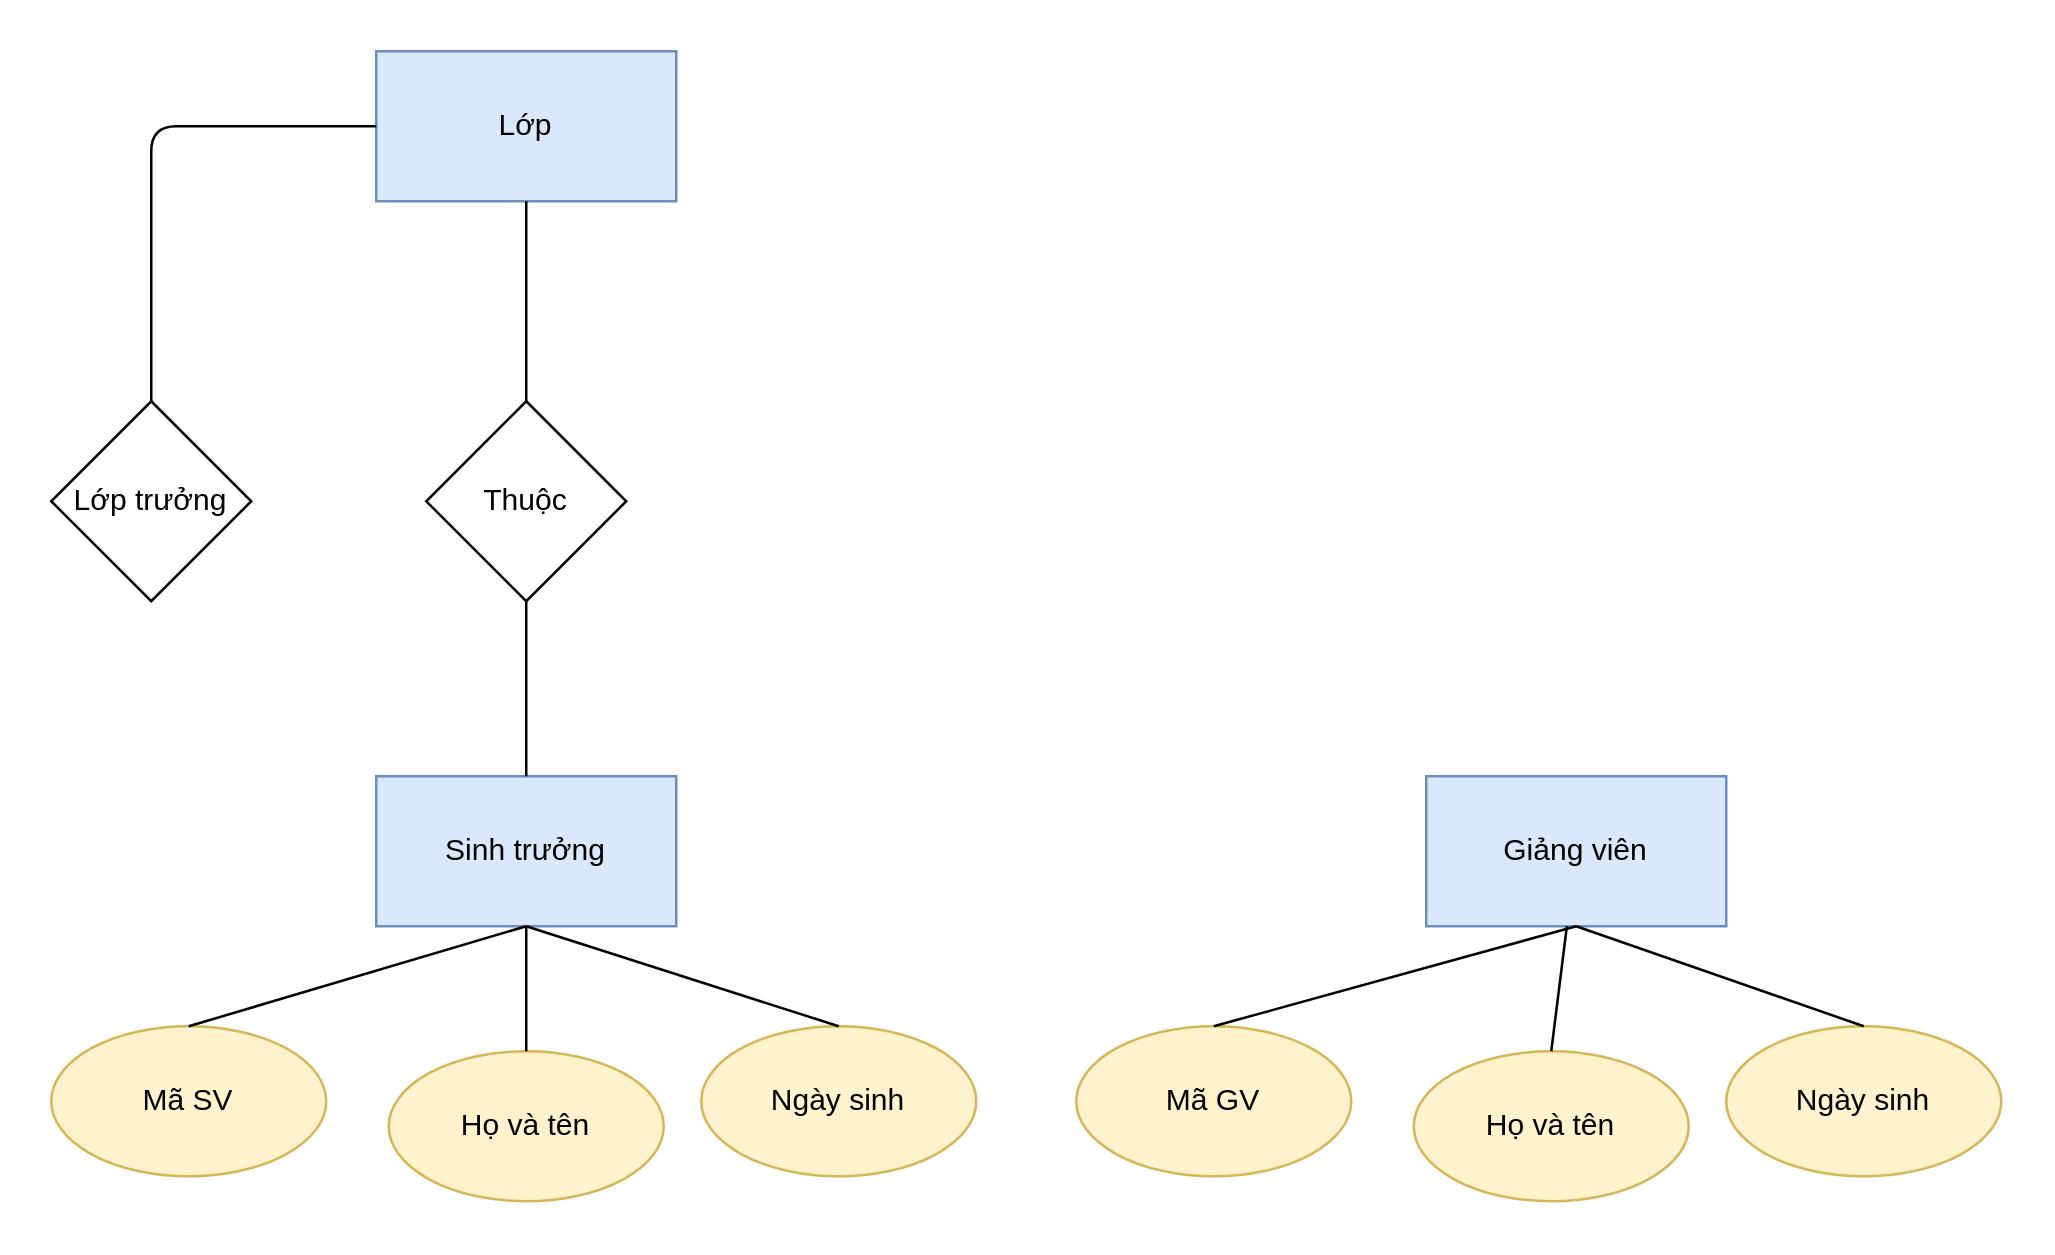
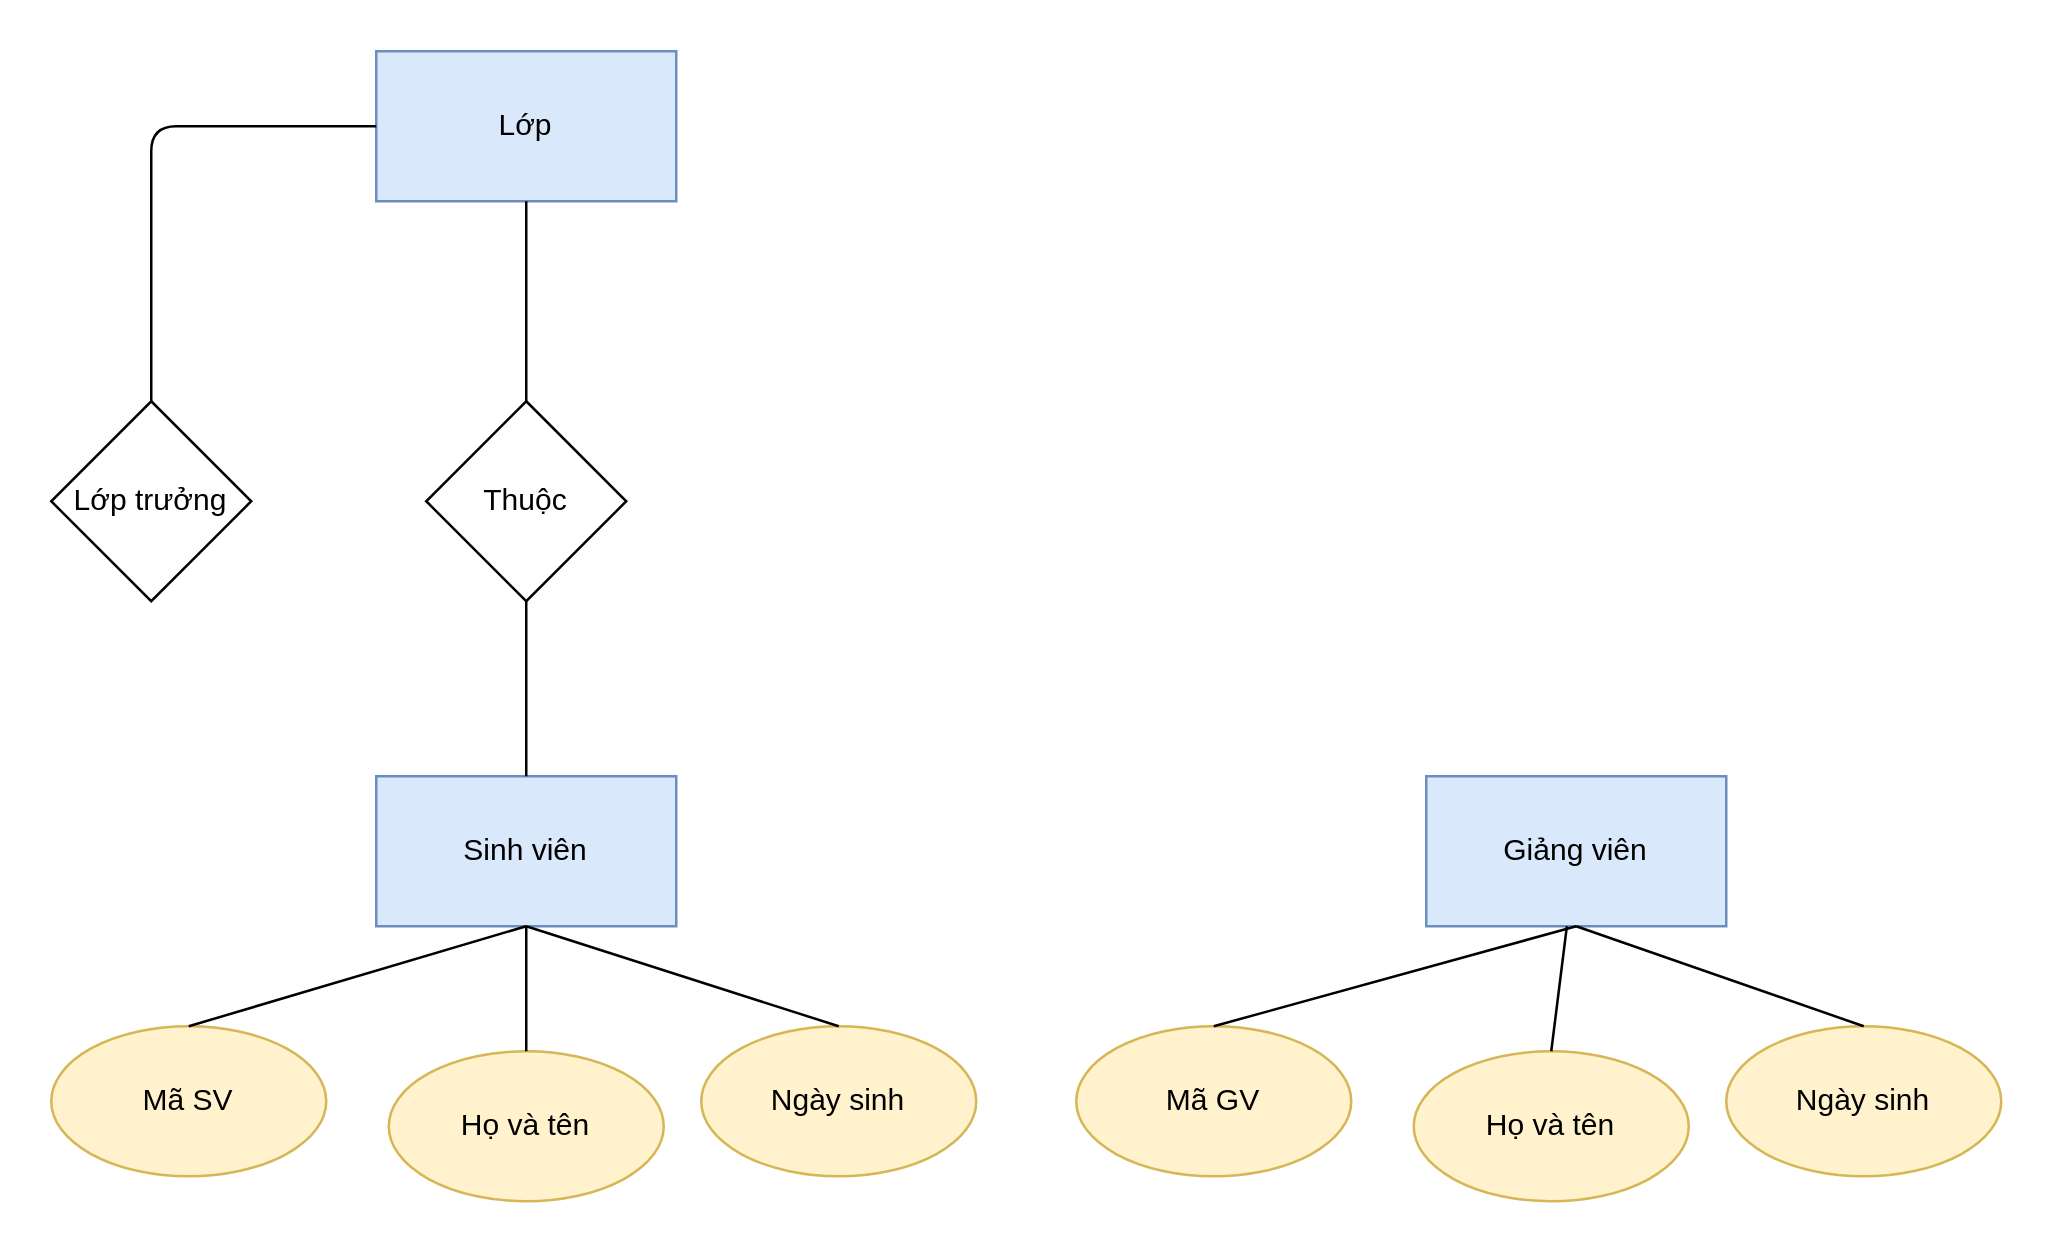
  <mxCell id="0" />
  <mxCell id="1" parent="0" />
- <mxCell id="2" value="Sinh trưởng" style="rounded=0;whiteSpace=wrap;html=1;fillColor=#dae8fc;strokeColor=#6c8ebf;" vertex="1" parent="1"><mxGeometry x="150" y="310" width="120" height="60" as="geometry" /></mxCell>
+ <mxCell id="2" value="Sinh viên" style="rounded=0;whiteSpace=wrap;html=1;fillColor=#dae8fc;strokeColor=#6c8ebf;" vertex="1" parent="1"><mxGeometry x="150" y="310" width="120" height="60" as="geometry" /></mxCell>
  <mxCell id="3" value="Giảng viên" style="rounded=0;whiteSpace=wrap;html=1;fillColor=#dae8fc;strokeColor=#6c8ebf;" vertex="1" parent="1"><mxGeometry x="570" y="310" width="120" height="60" as="geometry" /></mxCell>
  <mxCell id="4" value="Mã GV" style="ellipse;whiteSpace=wrap;html=1;fillColor=#fff2cc;strokeColor=#d6b656;" vertex="1" parent="1"><mxGeometry x="430" y="410" width="110" height="60" as="geometry" /></mxCell>
  <mxCell id="5" value="Họ và tên" style="ellipse;whiteSpace=wrap;html=1;fillColor=#fff2cc;strokeColor=#d6b656;" vertex="1" parent="1"><mxGeometry x="565" y="420" width="110" height="60" as="geometry" /></mxCell>
  <mxCell id="6" value="Ngày sinh" style="ellipse;whiteSpace=wrap;html=1;fillColor=#fff2cc;strokeColor=#d6b656;" vertex="1" parent="1"><mxGeometry x="690" y="410" width="110" height="60" as="geometry" /></mxCell>
  <mxCell id="7" value="" style="endArrow=none;html=1;exitX=0.5;exitY=0;exitDx=0;exitDy=0;" edge="1" parent="1" source="5" target="3"><mxGeometry width="50" height="50" relative="1" as="geometry"><mxPoint x="570" y="420" as="sourcePoint" /><mxPoint x="620" y="370" as="targetPoint" /></mxGeometry></mxCell>
  <mxCell id="8" value="" style="endArrow=none;html=1;exitX=0.5;exitY=0;exitDx=0;exitDy=0;entryX=0.5;entryY=1;entryDx=0;entryDy=0;" edge="1" parent="1" source="6" target="3"><mxGeometry width="50" height="50" relative="1" as="geometry"><mxPoint x="630" y="430" as="sourcePoint" /><mxPoint x="620" y="340" as="targetPoint" /></mxGeometry></mxCell>
  <mxCell id="9" value="" style="endArrow=none;html=1;exitX=0.5;exitY=0;exitDx=0;exitDy=0;entryX=0.5;entryY=1;entryDx=0;entryDy=0;" edge="1" parent="1" source="4" target="3"><mxGeometry width="50" height="50" relative="1" as="geometry"><mxPoint x="610" y="420" as="sourcePoint" /><mxPoint x="610" y="330" as="targetPoint" /></mxGeometry></mxCell>
  <mxCell id="10" value="Lớp" style="rounded=0;whiteSpace=wrap;html=1;fillColor=#dae8fc;strokeColor=#6c8ebf;" vertex="1" parent="1"><mxGeometry x="150" y="20" width="120" height="60" as="geometry" /></mxCell>
  <mxCell id="11" style="edgeStyle=orthogonalEdgeStyle;rounded=0;orthogonalLoop=1;jettySize=auto;html=1;entryX=0.5;entryY=1;entryDx=0;entryDy=0;strokeColor=none;" edge="1" parent="1" source="12" target="10"><mxGeometry relative="1" as="geometry" /></mxCell>
  <mxCell id="12" value="Thuộc" style="rhombus;whiteSpace=wrap;html=1;" vertex="1" parent="1"><mxGeometry x="170" y="160" width="80" height="80" as="geometry" /></mxCell>
  <mxCell id="13" value="" style="endArrow=none;html=1;exitX=0.5;exitY=0;exitDx=0;exitDy=0;entryX=0.5;entryY=1;entryDx=0;entryDy=0;" edge="1" parent="1" source="2" target="12"><mxGeometry width="50" height="50" relative="1" as="geometry"><mxPoint x="100" y="290" as="sourcePoint" /><mxPoint x="150" y="240" as="targetPoint" /></mxGeometry></mxCell>
  <mxCell id="14" value="" style="endArrow=none;html=1;exitX=0.5;exitY=0;exitDx=0;exitDy=0;" edge="1" parent="1" source="12" target="10"><mxGeometry width="50" height="50" relative="1" as="geometry"><mxPoint x="149.5" y="160" as="sourcePoint" /><mxPoint x="149.5" y="90" as="targetPoint" /></mxGeometry></mxCell>
  <mxCell id="15" value="Lớp trưởng" style="rhombus;whiteSpace=wrap;html=1;" vertex="1" parent="1"><mxGeometry x="20" y="160" width="80" height="80" as="geometry" /></mxCell>
  <mxCell id="16" value="" style="endArrow=none;html=1;entryX=0.5;entryY=0;entryDx=0;entryDy=0;exitX=0;exitY=0.5;exitDx=0;exitDy=0;" edge="1" parent="1" source="10" target="15"><mxGeometry width="50" height="50" relative="1" as="geometry"><mxPoint x="60" y="30" as="sourcePoint" /><mxPoint x="150" y="130" as="targetPoint" /><Array as="points"><mxPoint x="60" y="50" /><mxPoint x="60" y="130" /></Array></mxGeometry></mxCell>
  <mxCell id="17" value="Mã SV" style="ellipse;whiteSpace=wrap;html=1;fillColor=#fff2cc;strokeColor=#d6b656;" vertex="1" parent="1"><mxGeometry x="20" y="410" width="110" height="60" as="geometry" /></mxCell>
  <mxCell id="18" value="Họ và tên" style="ellipse;whiteSpace=wrap;html=1;fillColor=#fff2cc;strokeColor=#d6b656;" vertex="1" parent="1"><mxGeometry x="155" y="420" width="110" height="60" as="geometry" /></mxCell>
  <mxCell id="19" value="Ngày sinh" style="ellipse;whiteSpace=wrap;html=1;fillColor=#fff2cc;strokeColor=#d6b656;" vertex="1" parent="1"><mxGeometry x="280" y="410" width="110" height="60" as="geometry" /></mxCell>
  <mxCell id="20" value="" style="endArrow=none;html=1;exitX=0.5;exitY=0;exitDx=0;exitDy=0;entryX=0.5;entryY=1;entryDx=0;entryDy=0;" edge="1" parent="1" source="18" target="2"><mxGeometry width="50" height="50" relative="1" as="geometry"><mxPoint x="160" y="420" as="sourcePoint" /><mxPoint x="207.143" y="380" as="targetPoint" /></mxGeometry></mxCell>
  <mxCell id="21" value="" style="endArrow=none;html=1;exitX=0.5;exitY=0;exitDx=0;exitDy=0;entryX=0.5;entryY=1;entryDx=0;entryDy=0;" edge="1" parent="1" source="19" target="2"><mxGeometry width="50" height="50" relative="1" as="geometry"><mxPoint x="220" y="430" as="sourcePoint" /><mxPoint x="205" y="380" as="targetPoint" /></mxGeometry></mxCell>
  <mxCell id="22" value="" style="endArrow=none;html=1;exitX=0.5;exitY=0;exitDx=0;exitDy=0;entryX=0.5;entryY=1;entryDx=0;entryDy=0;" edge="1" parent="1" source="17" target="2"><mxGeometry width="50" height="50" relative="1" as="geometry"><mxPoint x="200" y="420" as="sourcePoint" /><mxPoint x="205" y="380" as="targetPoint" /></mxGeometry></mxCell>
